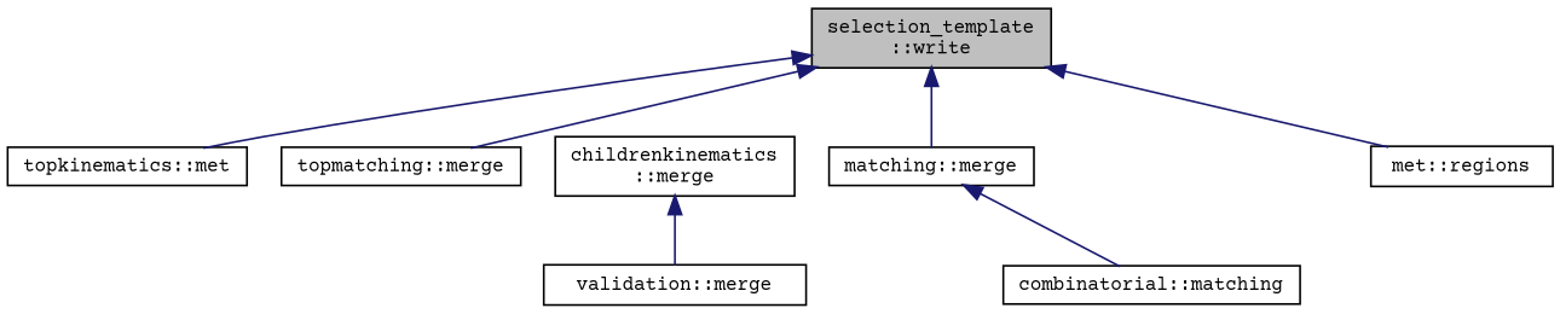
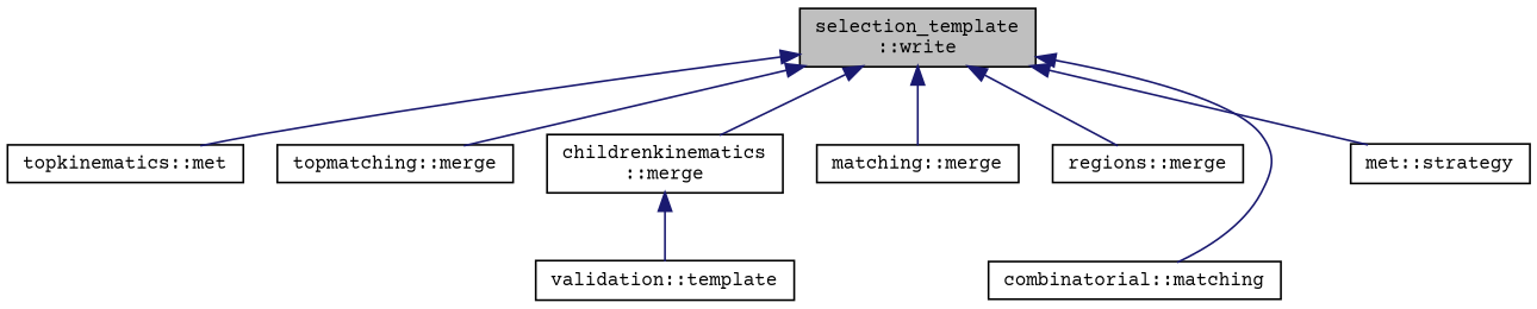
  digraph {
    fontname="Courier Prime"
    rankdir=TB
    node [color=black fillcolor=white fontname="Courier Prime" fontsize=10 shape=record style=filled]
    edge [color=midnightblue dir=back fontname="Courier Prime" fontsize=10 labelfontname=Helvetica labelfontsize=10 style=solid]
    n1 [fillcolor=grey75 fontcolor=black height=0.2 label="selection_template\l::write" width=0.4]
    n2 [height=0.2 label="topkinematics::met" width=0.4]
    n3 [height=0.2 label="topmatching::merge" width=0.4]
    n4 [height=0.2 label="childrenkinematics\l::merge" width=0.4]
    n5 [height=0.2 label="matching::merge" width=0.4]
+   n6 [height=0.2 label="regions::merge" width=0.4]
    n7 [height=0.2 label="combinatorial::matching" width=0.4]
-   n8 [height=0.2 label="met::regions" width=0.4]
-   n9 [height=0.2 label="validation::merge" width=0.4]
+   n8 [height=0.2 label="met::strategy" width=0.4]
+   n9 [height=0.2 label="validation::template" width=0.4]
    n1 -> n2
    n1 -> n3
+   n1 -> n4
    n1 -> n5
-   n5 -> n7
+   n1 -> n6
+   n1 -> n7
    n1 -> n8
    n4 -> n9
  }
